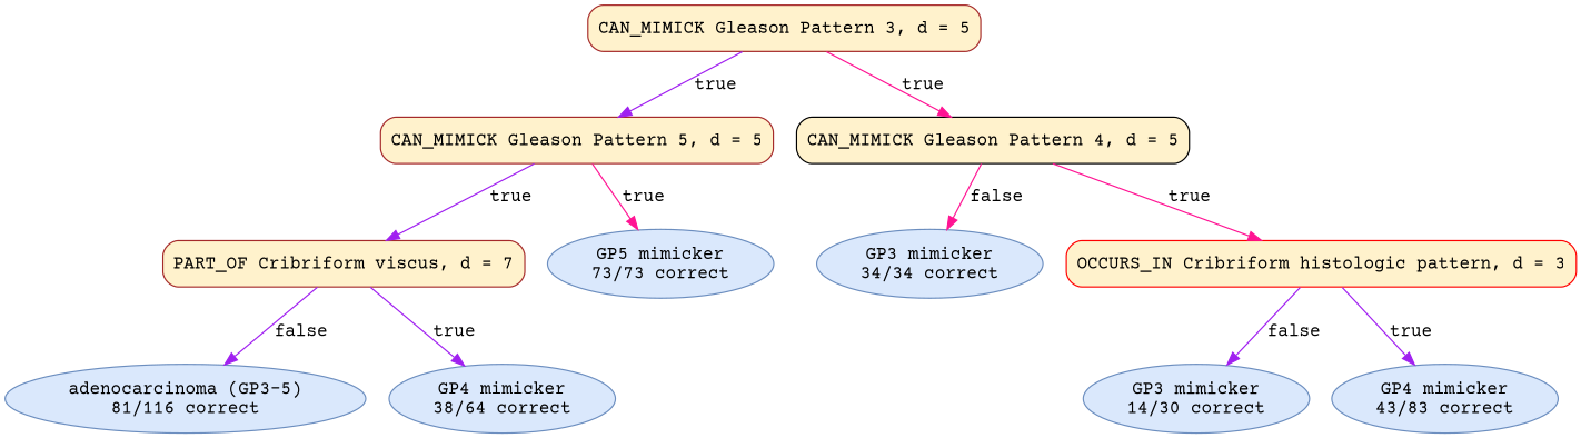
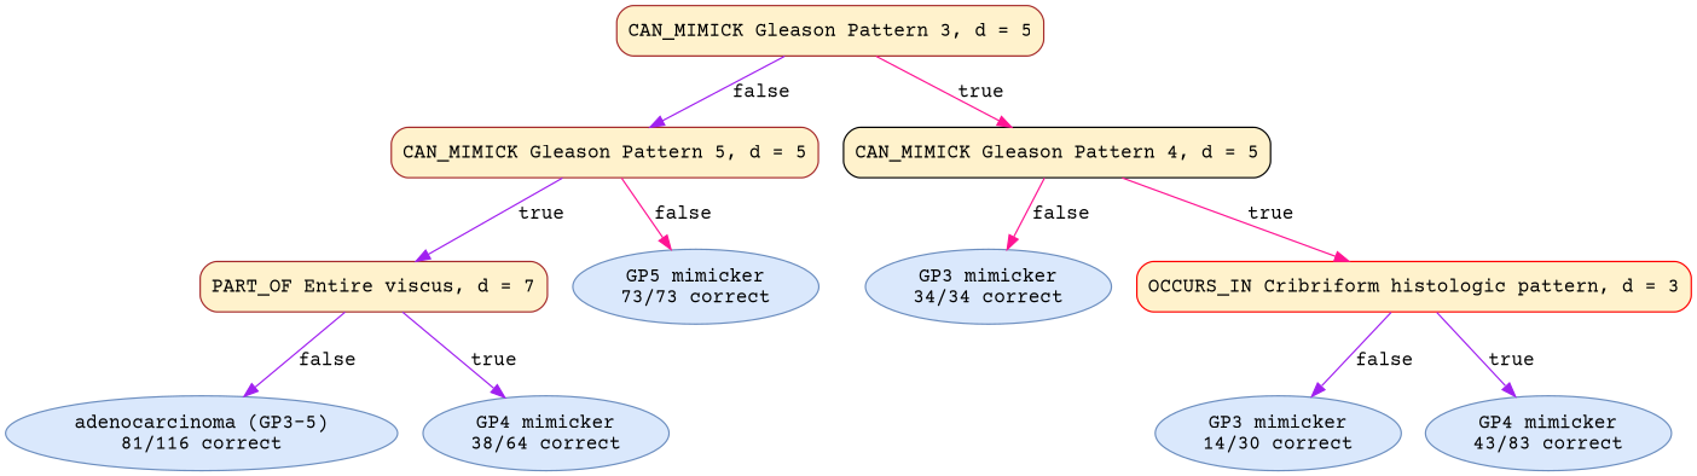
  digraph {
    fontname="Courier Prime"
    node [color="#6C8EBF" fillcolor="#DAE8FC" fontname="Courier Prime" shape=ellipse style="rounded,filled"]
    edge [color=purple fontname="Courier Prime"]
    n1 [color=brown fillcolor="#FFF2CC" label="CAN_MIMICK Gleason Pattern 3, d = 5" shape=box]
    n2 [color=brown fillcolor="#FFF2CC" label="CAN_MIMICK Gleason Pattern 5, d = 5" shape=box]
    n3 [color=black fillcolor="#FFF2CC" label="CAN_MIMICK Gleason Pattern 4, d = 5" shape=box]
-   n4 [color=brown fillcolor="#FFF2CC" label="PART_OF Cribriform viscus, d = 7" shape=box]
+   n4 [color=brown fillcolor="#FFF2CC" label="PART_OF Entire viscus, d = 7" shape=box]
    n5 [label=<GP5 mimicker<br/>73/73 correct>]
    n6 [label=<GP3 mimicker<br/>34/34 correct>]
    n7 [color=red fillcolor="#FFF2CC" label="OCCURS_IN Cribriform histologic pattern, d = 3" shape=box]
    n8 [label=<adenocarcinoma (GP3-5)<br/>81/116 correct>]
    n9 [label=<GP4 mimicker<br/>38/64 correct>]
    n10 [label=<GP3 mimicker<br/>14/30 correct>]
    n11 [label=<GP4 mimicker<br/>43/83 correct>]
-   n1 -> n2 [label=true]
+   n1 -> n2 [label=false]
    n1 -> n3 [color=deeppink label=true]
    n2 -> n4 [label=true]
-   n2 -> n5 [color=deeppink label=true]
+   n2 -> n5 [color=deeppink label=false]
    n3 -> n6 [color=deeppink label=false]
    n3 -> n7 [color=deeppink label=true]
    n4 -> n8 [label=false]
    n4 -> n9 [label=true]
    n7 -> n10 [label=false]
    n7 -> n11 [label=true]
  }
